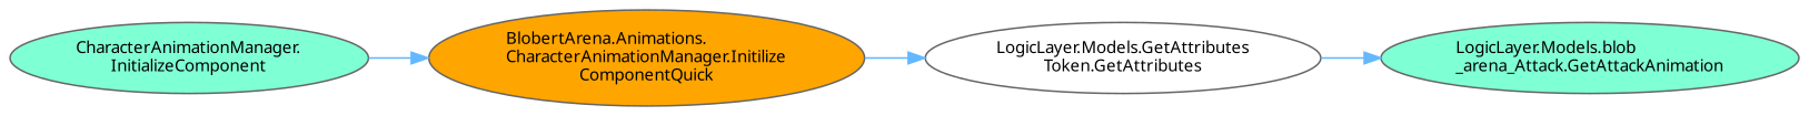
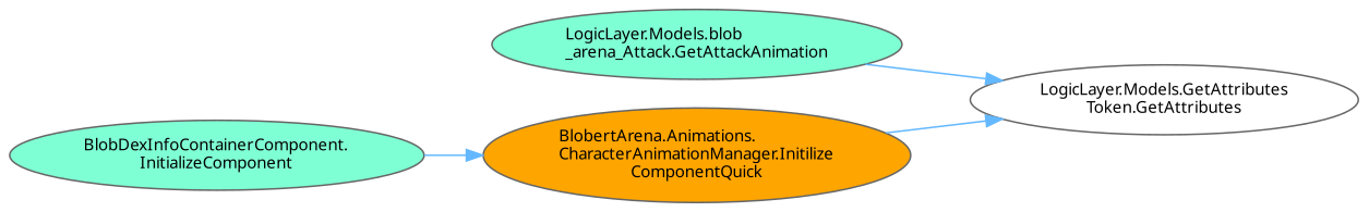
  digraph {
    fontname="Noto Sans"
    rankdir=RL
    node [color=grey40 fillcolor=aquamarine fontname="Noto Sans" fontsize=10 shape=ellipse style=filled]
    edge [color=steelblue1 dir=back fontname="Noto Sans" fontsize=10 labelfontname=Helvetica labelfontsize=10 style=solid]
    n1 [color=gray40 fillcolor=white fontcolor=black height=0.2 label="LogicLayer.Models.GetAttributes\lToken.GetAttributes" width=0.4]
    n2 [height=0.2 label="LogicLayer.Models.blob\l_arena_Attack.GetAttackAnimation" width=0.4]
    n3 [fillcolor=orange height=0.2 label="BlobertArena.Animations.\lCharacterAnimationManager.Initilize\lComponentQuick" width=0.4]
-   n4 [height=0.2 label="CharacterAnimationManager.\lInitializeComponent" width=0.4]
-   n2 -> n1
+   n4 [height=0.2 label="BlobDexInfoContainerComponent.\lInitializeComponent" width=0.4]
+   n1 -> n2
    n1 -> n3
    n3 -> n4
  }
